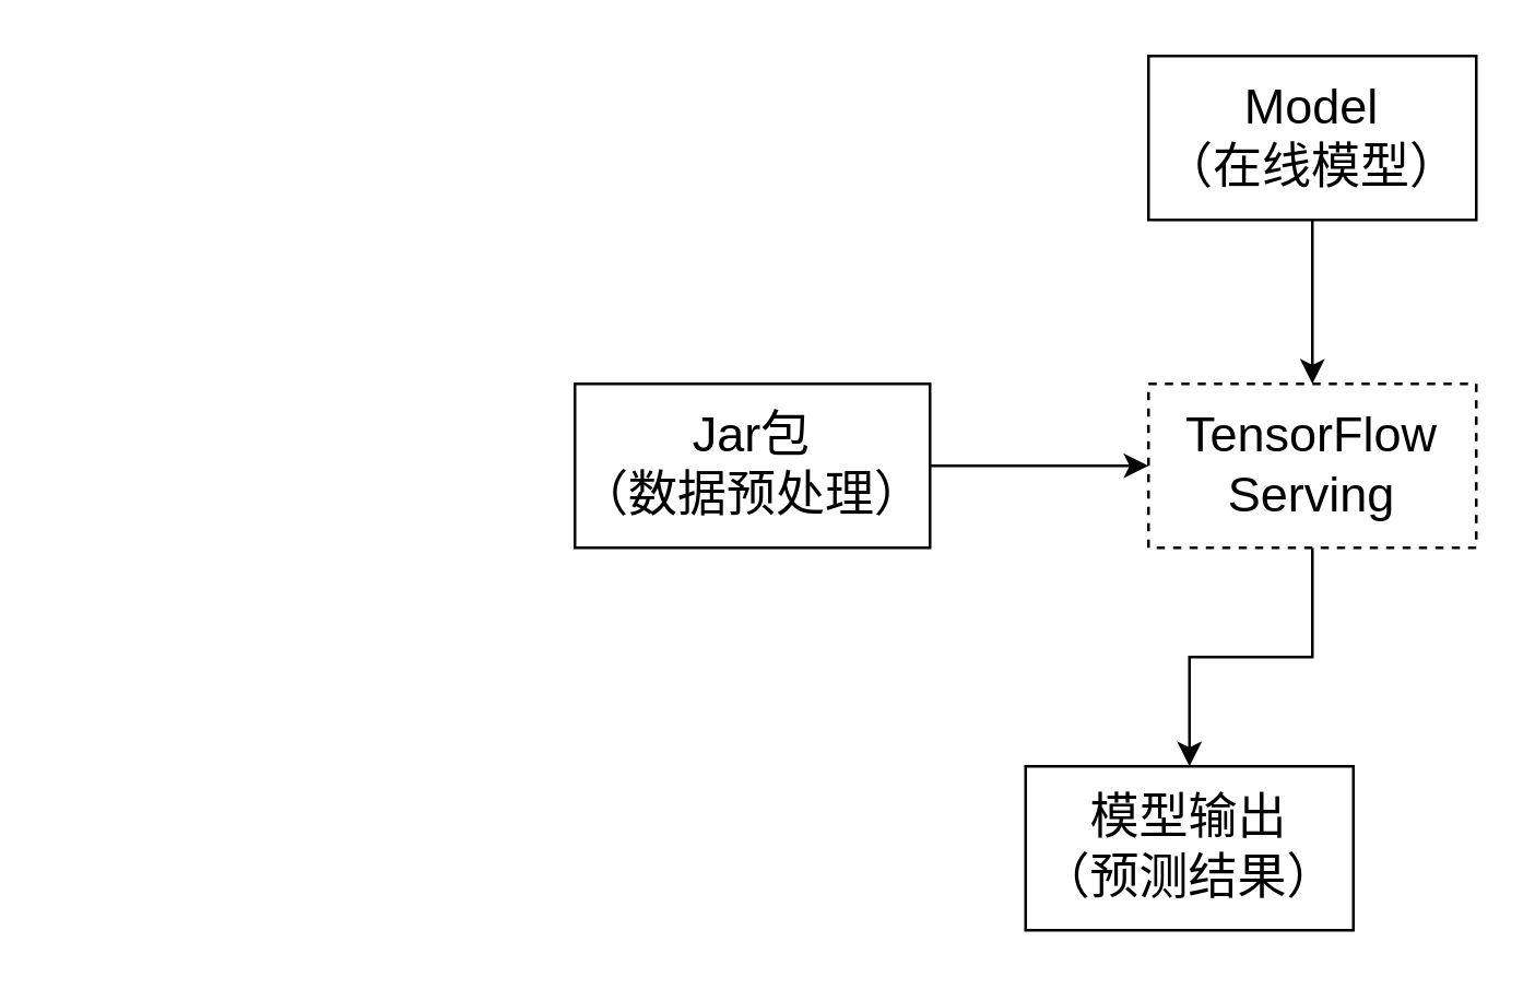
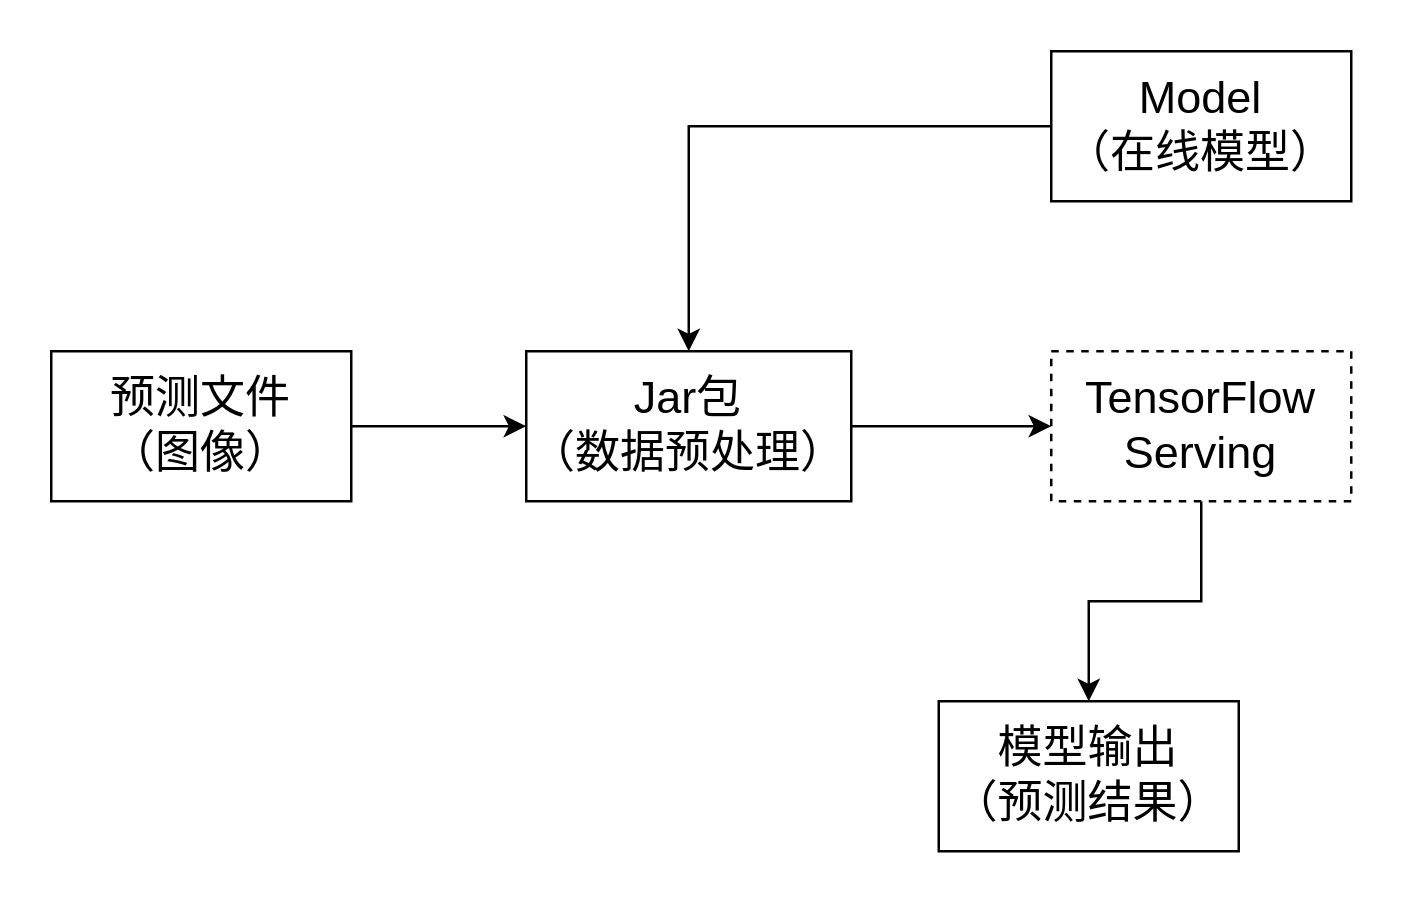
  <mxCell id="0" />
  <mxCell id="1" parent="0" />
+ <mxCell id="2" value="" style="edgeStyle=orthogonalEdgeStyle;rounded=0;orthogonalLoop=1;jettySize=auto;html=1;" edge="1" parent="1" source="3" target="5"><mxGeometry relative="1" as="geometry" /></mxCell>
+ <mxCell id="3" value="&lt;font style=&quot;font-size: 18px&quot;&gt;预测文件&lt;br&gt;（图像）&lt;/font&gt;" style="rounded=0;whiteSpace=wrap;html=1;" vertex="1" parent="1"><mxGeometry x="20" y="140" width="120" height="60" as="geometry" /></mxCell>
  <mxCell id="4" value="" style="edgeStyle=orthogonalEdgeStyle;rounded=0;orthogonalLoop=1;jettySize=auto;html=1;" edge="1" parent="1" source="5" target="7"><mxGeometry relative="1" as="geometry" /></mxCell>
  <mxCell id="5" value="&lt;font style=&quot;font-size: 18px&quot;&gt;Jar包&lt;br&gt;（数据预处理）&lt;/font&gt;" style="rounded=0;whiteSpace=wrap;html=1;fontSize=15;" vertex="1" parent="1"><mxGeometry x="210" y="140" width="130" height="60" as="geometry" /></mxCell>
  <mxCell id="6" value="" style="edgeStyle=orthogonalEdgeStyle;rounded=0;orthogonalLoop=1;jettySize=auto;html=1;" edge="1" parent="1" source="7" target="8"><mxGeometry relative="1" as="geometry" /></mxCell>
  <mxCell id="7" value="&lt;font style=&quot;font-size: 18px&quot;&gt;TensorFlow&lt;br&gt;Serving&lt;/font&gt;" style="rounded=0;whiteSpace=wrap;html=1;dashed=1;" vertex="1" parent="1"><mxGeometry x="420" y="140" width="120" height="60" as="geometry" /></mxCell>
  <mxCell id="8" value="&lt;font style=&quot;font-size: 18px&quot;&gt;模型输出&lt;br&gt;（预测结果）&lt;/font&gt;" style="rounded=0;whiteSpace=wrap;html=1;" vertex="1" parent="1"><mxGeometry x="375" y="280" width="120" height="60" as="geometry" /></mxCell>
- <mxCell id="9" value="" style="edgeStyle=orthogonalEdgeStyle;rounded=0;orthogonalLoop=1;jettySize=auto;html=1;" edge="1" parent="1" source="10" target="7"><mxGeometry relative="1" as="geometry" /></mxCell>
+ <mxCell id="9" value="" style="edgeStyle=orthogonalEdgeStyle;rounded=0;orthogonalLoop=1;jettySize=auto;html=1;" edge="1" parent="1" source="10" target="5"><mxGeometry relative="1" as="geometry" /></mxCell>
  <mxCell id="10" value="&lt;font style=&quot;font-size: 18px&quot;&gt;Model&lt;br&gt;（在线模型）&lt;/font&gt;" style="rounded=0;whiteSpace=wrap;html=1;" vertex="1" parent="1"><mxGeometry x="420" y="20" width="120" height="60" as="geometry" /></mxCell>
